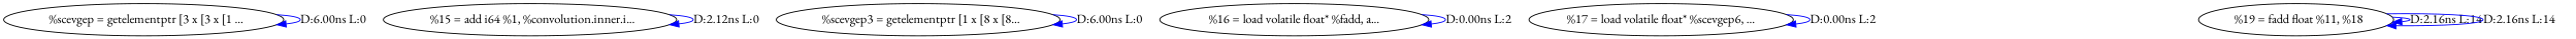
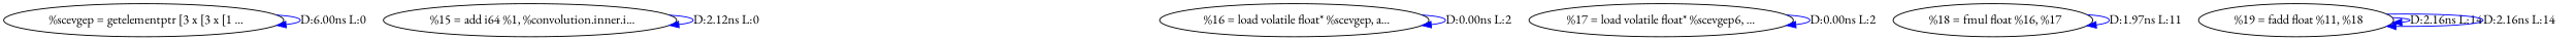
  digraph {
    fontname="EB Garamond"
    node [fontname="EB Garamond"]
    edge [color=blue fontname="EB Garamond"]
    n1 [label="  %scevgep = getelementptr [3 x [3 x [1 ..."]
    n2 [label="  %15 = add i64 %1, %convolution.inner.i..."]
-   n3 [label="  %scevgep3 = getelementptr [1 x [8 x [8..."]
-   n4 [label="%16 = load volatile float* %fadd, a..."]
+   n4 [label="  %16 = load volatile float* %scevgep, a..."]
    n5 [label="%17 = load volatile float* %scevgep6, ..."]
+   n6 [label="  %18 = fmul float %16, %17"]
    n7 [label="  %19 = fadd float %11, %18"]
    n1 -> n1 [label="D:6.00ns L:0"]
    n2 -> n2 [label="D:2.12ns L:0"]
-   n3 -> n3 [label="D:6.00ns L:0"]
    n4 -> n4 [label="D:0.00ns L:2"]
    n5 -> n5 [label="D:0.00ns L:2"]
+   n6 -> n6 [label="D:1.97ns L:11"]
    n7 -> n7 [label="D:2.16ns L:14"]
    n7 -> n7 [label="D:2.16ns L:14"]
  }
